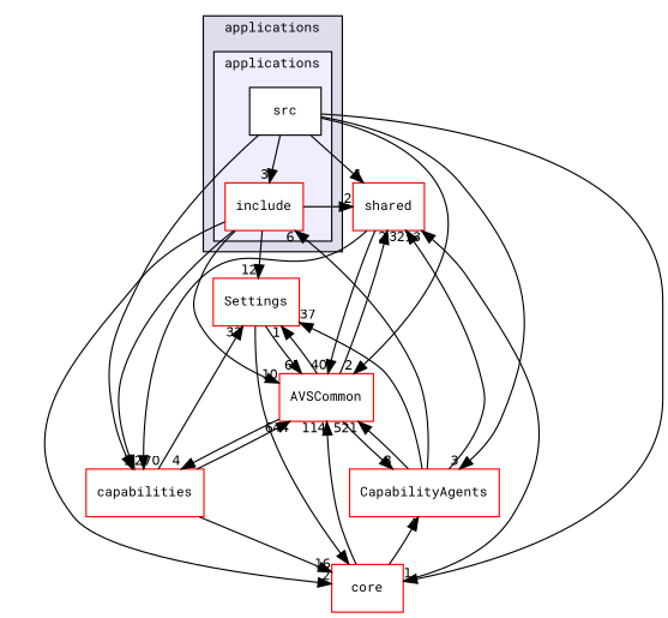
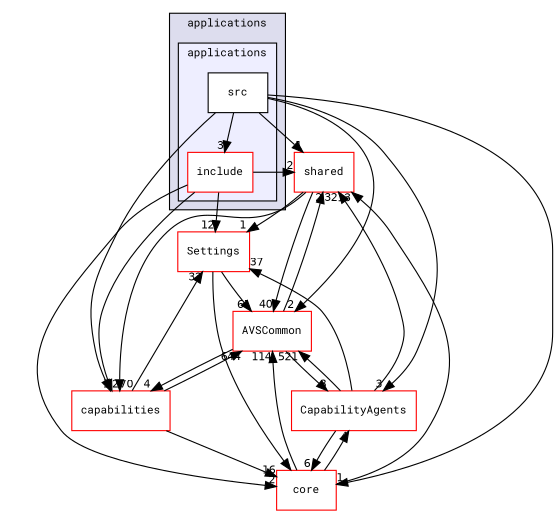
  digraph {
    compound=true
    fontname="Roboto Mono"
    node [color=red fillcolor=white fontname="Roboto Mono" fontsize=10 shape=box style=filled]
    edge [fontname="Roboto Mono" headlabel=2 labeldistance=1.5 labelfontname=Helvetica labelfontsize=10]
    n1 [label=include]
    n2 [color=black label=src]
    n3 [label=shared]
    n4 [label=Settings]
    n5 [label=AVSCommon]
    n6 [label=core]
    n7 [label=capabilities]
    n8 [label=CapabilityAgents]
    subgraph cluster_1 {
      bgcolor="#ddddee"
      fontsize=10
      label=applications
      pencolor=black
      subgraph cluster_2 {
        bgcolor="#eeeeff"
        fontsize=10
        label=applications
        pencolor=black
        n1
        n2
      }
    }
    n1 -> n3
    n1 -> n4 [headlabel=12]
-   n1 -> n5 [headlabel=10]
    n1 -> n6
    n1 -> n7
    n2 -> n1 [headlabel=3]
    n2 -> n3 [headlabel=1]
    n2 -> n5
    n2 -> n6 [headlabel=1]
    n2 -> n7 [headlabel=1]
    n2 -> n8 [headlabel=3]
    n3 -> n5 [headlabel=40]
    n3 -> n7 [headlabel=70]
    n4 -> n5 [headlabel=61]
    n4 -> n6 [headlabel=4]
    n5 -> n3
-   n5 -> n4 [headlabel=1]
+   n3 -> n4 [headlabel=1]
    n5 -> n7 [headlabel=4]
    n5 -> n8 [headlabel=3]
    n6 -> n3 [headlabel=13]
    n6 -> n5 [headlabel=114]
    n6 -> n8 [headlabel=4]
    n7 -> n4 [headlabel=33]
    n7 -> n5 [headlabel=644]
    n7 -> n6 [headlabel=16]
    n8 -> n3 [headlabel=32]
    n8 -> n4 [headlabel=37]
    n8 -> n5 [headlabel=521]
-   n8 -> n1 [headlabel=6]
+   n8 -> n6 [headlabel=6]
  }
